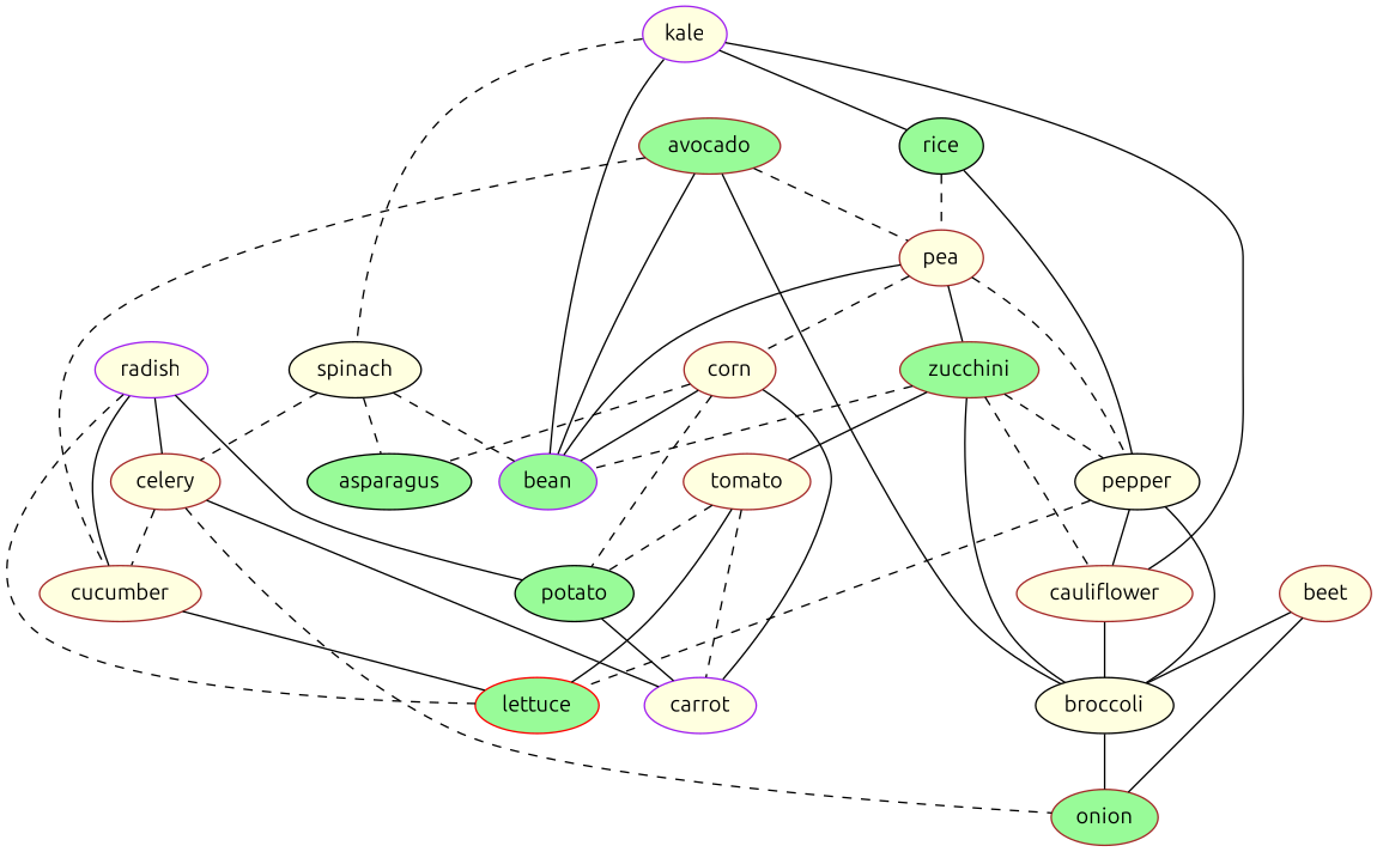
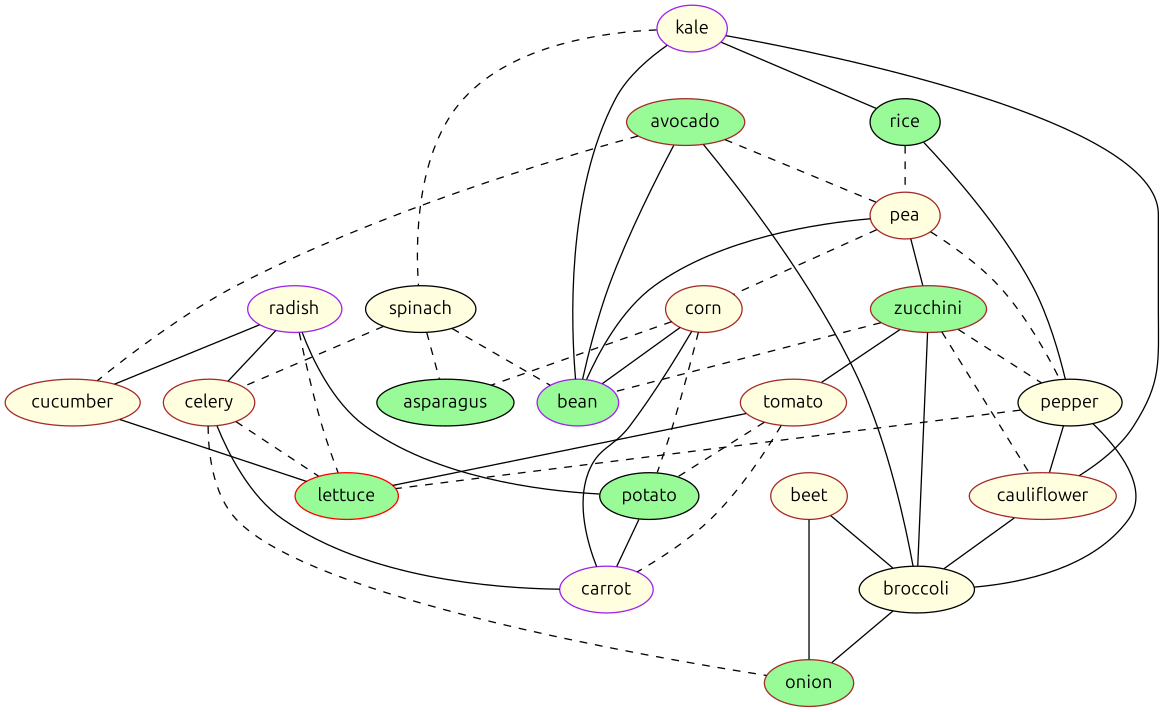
  strict graph {
    fontname=Ubuntu
    node [color=brown fillcolor=lightyellow fontname=Ubuntu style=filled]
    edge [fontname=Ubuntu style=solid weight=1]
    kale [color=purple]
    spinach [color=black]
    rice [color=black fillcolor=palegreen]
    cauliflower
    bean [color=purple fillcolor=palegreen]
    celery
    asparagus [color=black fillcolor=palegreen]
    pea
    pepper [color=black]
    broccoli [color=black]
    radish [color=purple]
    cucumber
    lettuce [color=red fillcolor=palegreen]
    potato [color=black fillcolor=palegreen]
    onion [fillcolor=palegreen]
    carrot [color=purple]
    avocado [fillcolor=palegreen]
    zucchini [fillcolor=palegreen]
    corn
    beet
    tomato
    kale -- spinach [style=dashed]
    kale -- rice
    kale -- cauliflower
    kale -- bean
    spinach -- bean [style=dashed]
    spinach -- celery [style=dashed]
    spinach -- asparagus [style=dashed]
    rice -- pea [style=dashed]
    rice -- pepper
    cauliflower -- broccoli
-   celery -- cucumber [style=dashed]
+   celery -- lettuce [style=dashed]
    celery -- onion [style=dashed]
    celery -- carrot
    pea -- bean
    pea -- pepper [style=dashed]
    pea -- zucchini
    pea -- corn [style=dashed]
    pepper -- cauliflower
    pepper -- broccoli
    pepper -- lettuce [style=dashed]
    broccoli -- onion
    radish -- celery
    radish -- cucumber
    radish -- lettuce [style=dashed]
    radish -- potato
    cucumber -- lettuce
    potato -- carrot
    avocado -- bean
    avocado -- pea [style=dashed]
    avocado -- broccoli
    avocado -- cucumber [style=dashed]
    zucchini -- cauliflower [style=dashed]
    zucchini -- bean [style=dashed]
    zucchini -- pepper [style=dashed]
    zucchini -- broccoli
    zucchini -- tomato
    corn -- bean
    corn -- asparagus [style=dashed]
    corn -- potato [style=dashed]
    corn -- carrot
    beet -- broccoli
    beet -- onion
    tomato -- lettuce
    tomato -- potato [style=dashed]
    tomato -- carrot [style=dashed]
  }
